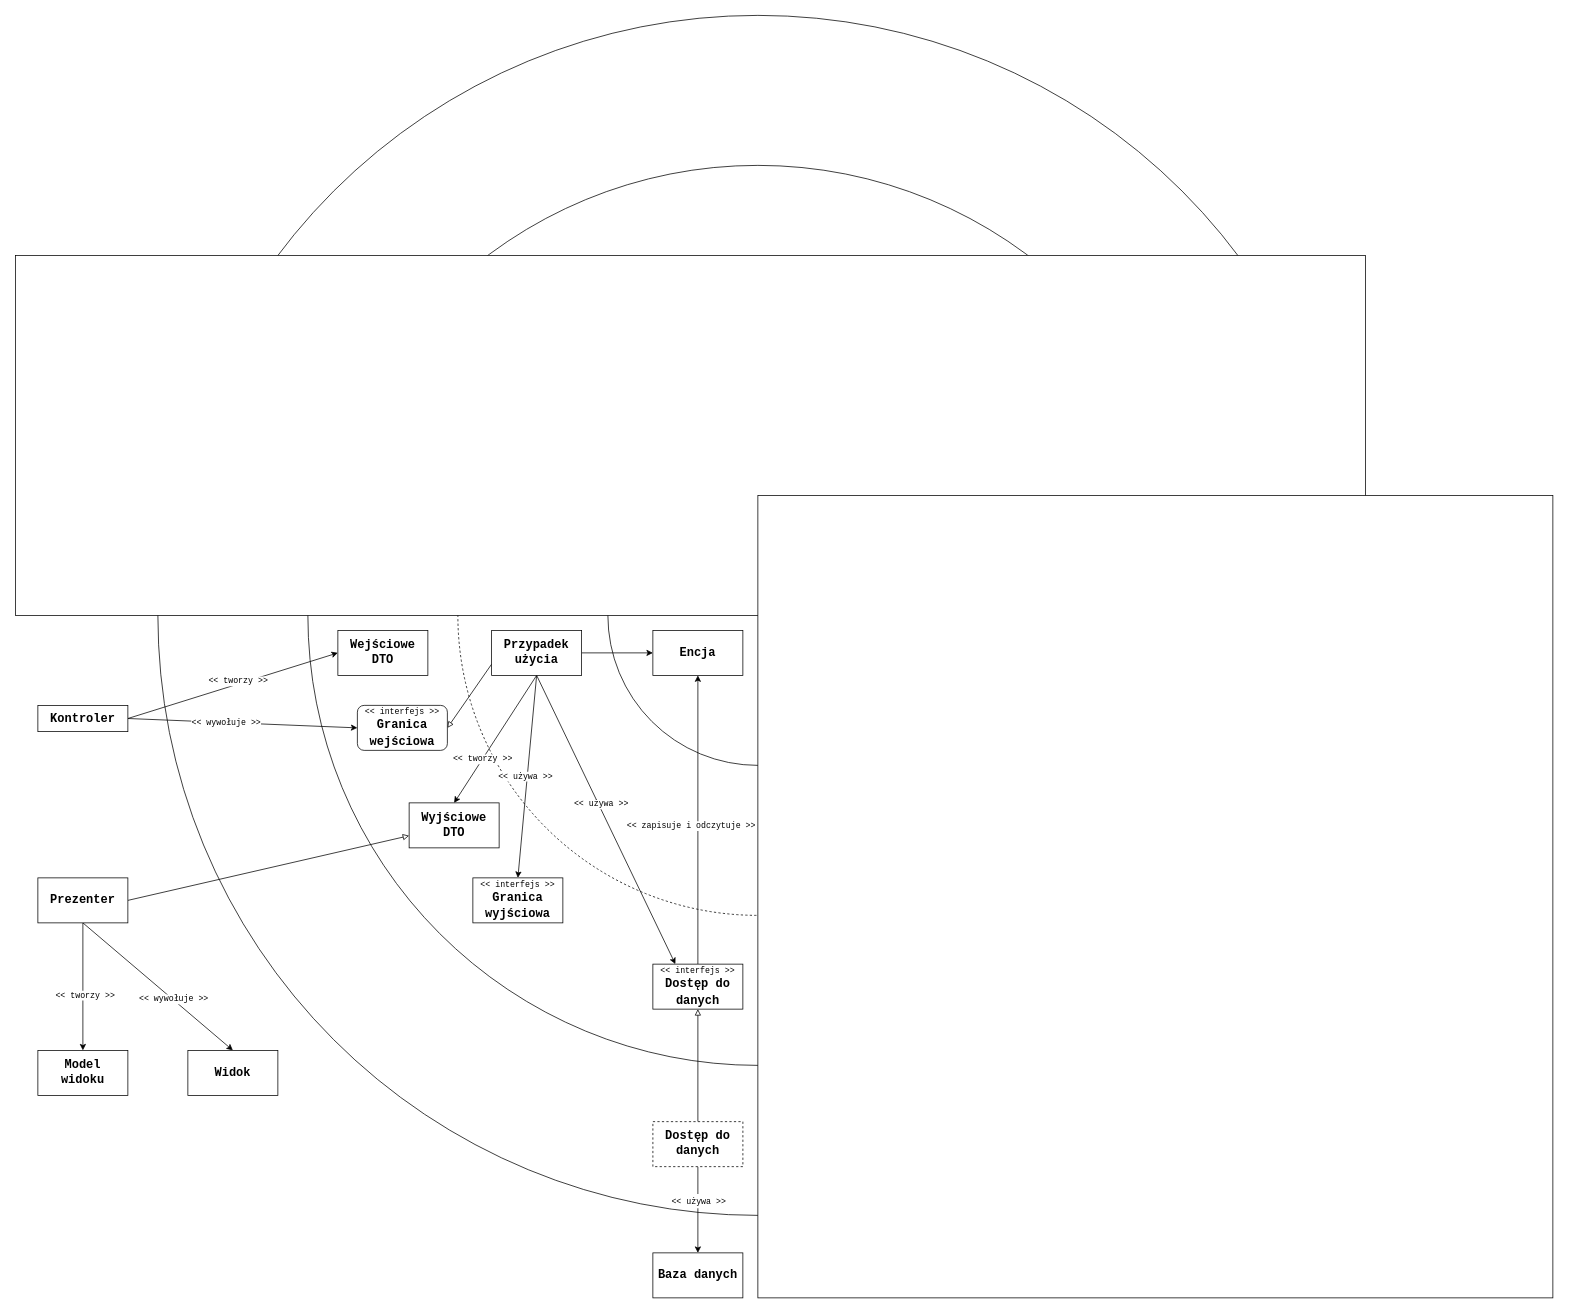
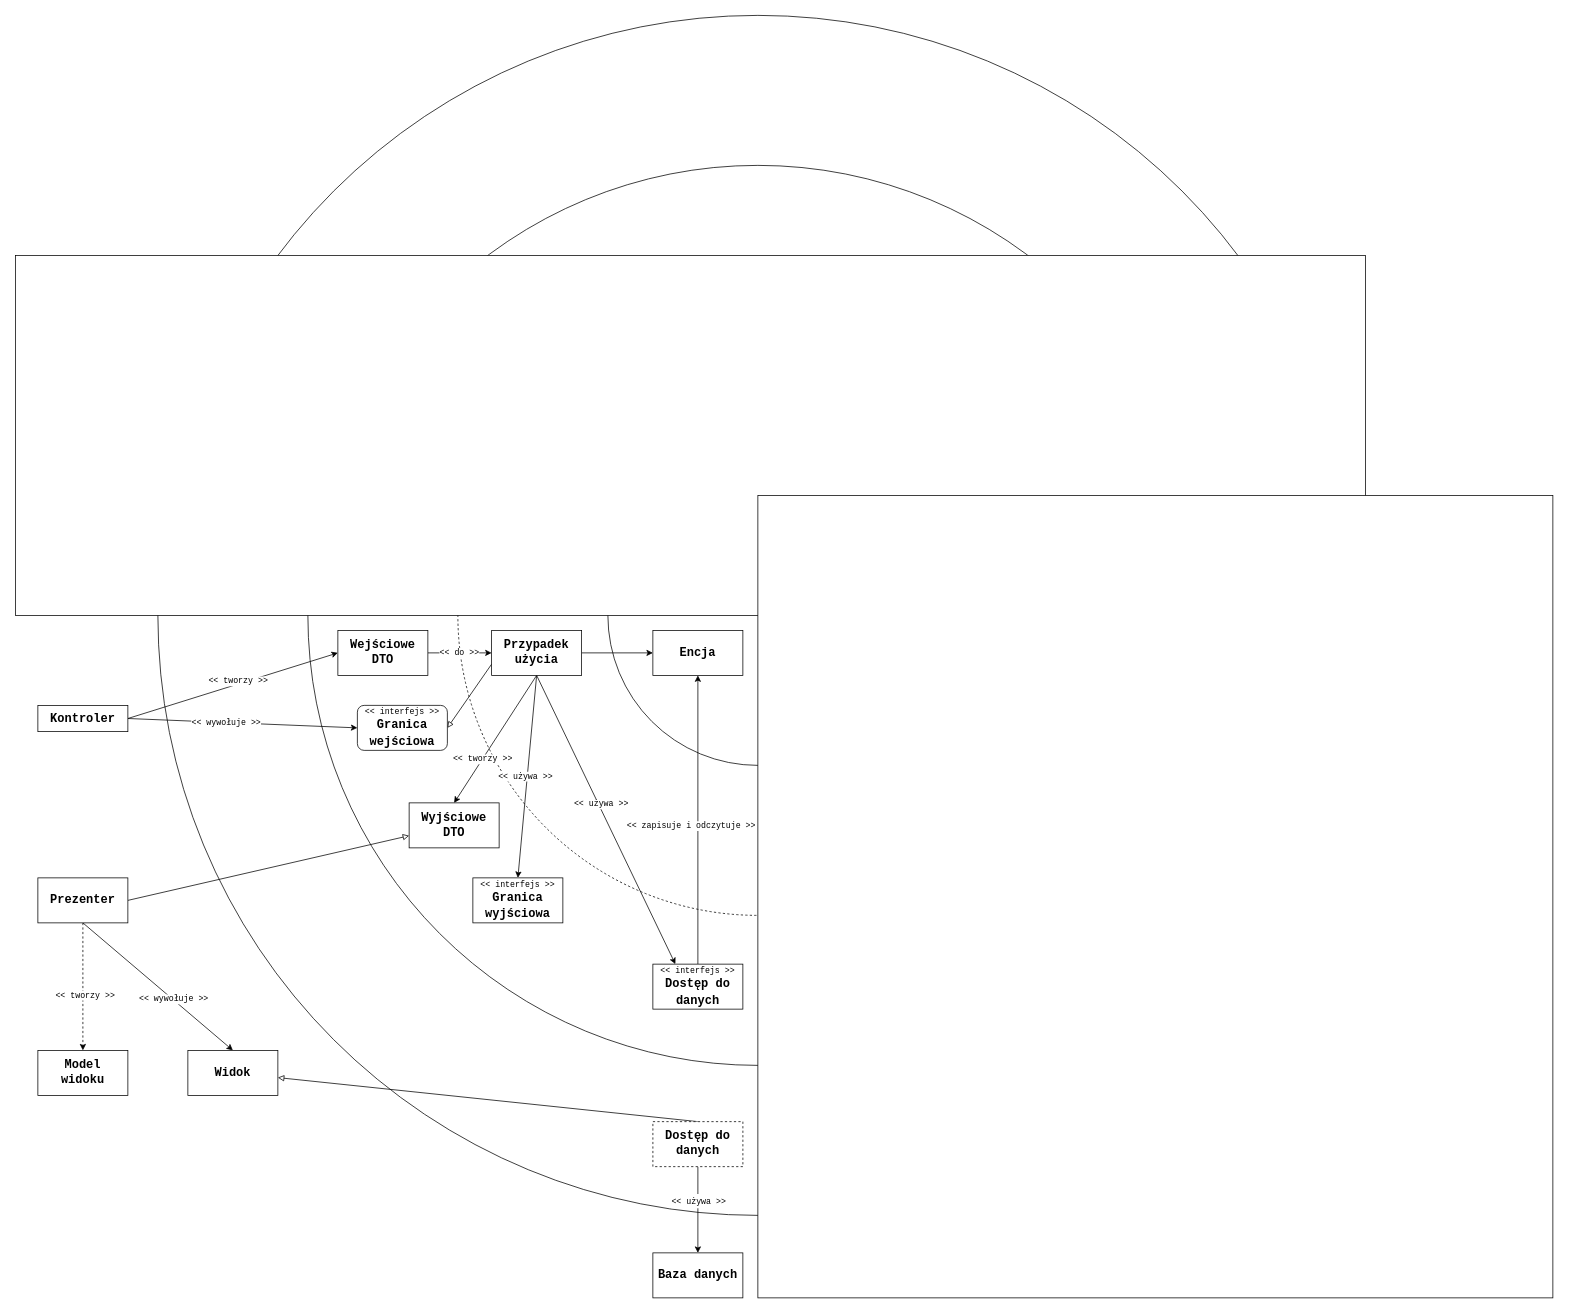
  <mxCell id="0" />
  <mxCell id="1" parent="0" />
  <mxCell id="2" value="" style="ellipse;whiteSpace=wrap;html=1;" parent="1" vertex="1"><mxGeometry x="210" y="20" width="1600" height="1600" as="geometry" /></mxCell>
  <mxCell id="3" value="" style="ellipse;whiteSpace=wrap;html=1;" parent="1" vertex="1"><mxGeometry x="410" y="220" width="1200" height="1200" as="geometry" /></mxCell>
  <mxCell id="4" value="" style="ellipse;whiteSpace=wrap;html=1;dashed=1;" parent="1" vertex="1"><mxGeometry x="610" y="420" width="800" height="800" as="geometry" /></mxCell>
  <mxCell id="5" value="" style="ellipse;whiteSpace=wrap;html=1;" parent="1" vertex="1"><mxGeometry x="810" y="620" width="400" height="400" as="geometry" /></mxCell>
  <mxCell id="6" value="" style="rounded=0;whiteSpace=wrap;html=1;" parent="1" vertex="1"><mxGeometry x="20" y="340" width="1800" height="480" as="geometry" /></mxCell>
  <mxCell id="7" value="" style="rounded=0;whiteSpace=wrap;html=1;" parent="1" vertex="1"><mxGeometry x="1010" width="1060" height="1070" as="geometry" y="660" /></mxCell>
  <mxCell id="8" value="&lt;font style=&quot;font-size: 16px&quot; face=&quot;Courier New&quot;&gt;Encja&lt;/font&gt;" style="rounded=0;whiteSpace=wrap;html=1;fontStyle=1" parent="1" vertex="1"><mxGeometry x="870" y="840" width="120" height="60" as="geometry" /></mxCell>
  <mxCell id="9" style="rounded=0;orthogonalLoop=1;jettySize=auto;html=1;exitX=0.5;exitY=1;exitDx=0;exitDy=0;entryX=0.5;entryY=0;entryDx=0;entryDy=0;fontFamily=Courier New;fontSize=16;" parent="1" source="17" target="23" edge="1"><mxGeometry relative="1" as="geometry"><mxPoint x="660" y="1140" as="targetPoint" /></mxGeometry></mxCell>
  <mxCell id="10" value="&amp;lt;&amp;lt; używa &amp;gt;&amp;gt;" style="edgeLabel;html=1;align=center;verticalAlign=middle;resizable=0;points=[];fontSize=11;fontFamily=Courier New;" parent="9" vertex="1" connectable="0"><mxGeometry x="-0.003" y="-3" relative="1" as="geometry"><mxPoint as="offset" /></mxGeometry></mxCell>
  <mxCell id="11" style="rounded=0;orthogonalLoop=1;jettySize=auto;html=1;exitX=0;exitY=0.75;exitDx=0;exitDy=0;entryX=1;entryY=0.5;entryDx=0;entryDy=0;fontFamily=Courier New;fontSize=16;endArrow=block;endFill=0;" parent="1" source="17" target="21" edge="1"><mxGeometry relative="1" as="geometry" /></mxCell>
  <mxCell id="12" style="edgeStyle=orthogonalEdgeStyle;rounded=0;orthogonalLoop=1;jettySize=auto;html=1;exitX=1;exitY=0.5;exitDx=0;exitDy=0;entryX=0;entryY=0.5;entryDx=0;entryDy=0;fontFamily=Courier New;fontSize=16;" parent="1" source="17" target="8" edge="1"><mxGeometry relative="1" as="geometry" /></mxCell>
  <mxCell id="13" style="edgeStyle=none;rounded=0;orthogonalLoop=1;jettySize=auto;html=1;exitX=0.5;exitY=1;exitDx=0;exitDy=0;entryX=0.5;entryY=0;entryDx=0;entryDy=0;fontFamily=Courier New;fontSize=11;endArrow=classic;endFill=1;" parent="1" source="17" target="22" edge="1"><mxGeometry relative="1" as="geometry" /></mxCell>
  <mxCell id="14" value="&amp;lt;&amp;lt; tworzy &amp;gt;&amp;gt;" style="edgeLabel;html=1;align=center;verticalAlign=middle;resizable=0;points=[];fontSize=11;fontFamily=Courier New;" parent="13" vertex="1" connectable="0"><mxGeometry x="0.315" relative="1" as="geometry"><mxPoint as="offset" /></mxGeometry></mxCell>
  <mxCell id="15" style="edgeStyle=none;rounded=0;orthogonalLoop=1;jettySize=auto;html=1;exitX=0.5;exitY=1;exitDx=0;exitDy=0;entryX=0.25;entryY=0;entryDx=0;entryDy=0;fontFamily=Courier New;fontSize=11;endArrow=classic;endFill=1;" parent="1" source="17" target="26" edge="1"><mxGeometry relative="1" as="geometry" /></mxCell>
  <mxCell id="16" value="&amp;lt;&amp;lt; używa &amp;gt;&amp;gt;" style="edgeLabel;html=1;align=center;verticalAlign=middle;resizable=0;points=[];fontSize=11;fontFamily=Courier New;" parent="15" vertex="1" connectable="0"><mxGeometry x="-0.206" y="2" relative="1" as="geometry"><mxPoint x="10" y="19" as="offset" /></mxGeometry></mxCell>
  <mxCell id="17" value="&lt;font style=&quot;font-size: 16px&quot; face=&quot;Courier New&quot;&gt;Przypadek użycia&lt;/font&gt;" style="rounded=0;whiteSpace=wrap;html=1;fontStyle=1" parent="1" vertex="1"><mxGeometry x="655" y="840" width="120" height="60" as="geometry" /></mxCell>
+ <mxCell id="18" style="edgeStyle=orthogonalEdgeStyle;rounded=0;orthogonalLoop=1;jettySize=auto;html=1;exitX=1;exitY=0.5;exitDx=0;exitDy=0;entryX=0;entryY=0.5;entryDx=0;entryDy=0;fontFamily=Courier New;fontSize=16;" parent="1" source="20" target="17" edge="1"><mxGeometry relative="1" as="geometry" /></mxCell>
+ <mxCell id="19" value="&amp;lt;&amp;lt; do &amp;gt;&amp;gt;" style="edgeLabel;html=1;align=center;verticalAlign=middle;resizable=0;points=[];fontSize=11;fontFamily=Courier New;" parent="18" vertex="1" connectable="0"><mxGeometry x="-0.271" y="1" relative="1" as="geometry"><mxPoint x="10" as="offset" /></mxGeometry></mxCell>
  <mxCell id="20" value="&lt;font style=&quot;font-size: 16px&quot; face=&quot;Courier New&quot;&gt;Wejściowe DTO&lt;br&gt;&lt;/font&gt;" style="rounded=0;whiteSpace=wrap;html=1;fontStyle=1" parent="1" vertex="1"><mxGeometry x="450" y="840" width="120" height="60" as="geometry" /></mxCell>
  <mxCell id="21" value="&lt;div style=&quot;font-size: 11px&quot;&gt;&lt;font style=&quot;font-size: 11px&quot; face=&quot;Courier New&quot;&gt;&lt;span style=&quot;font-weight: normal&quot;&gt;&amp;lt;&amp;lt; interfejs &amp;gt;&amp;gt;&lt;/span&gt;&lt;br&gt;&lt;/font&gt;&lt;/div&gt;&lt;div style=&quot;font-size: 16px&quot;&gt;&lt;font style=&quot;font-size: 16px&quot; face=&quot;Courier New&quot;&gt;Granica&lt;br&gt;&lt;/font&gt;&lt;/div&gt;&lt;div style=&quot;font-size: 16px&quot;&gt;&lt;font style=&quot;font-size: 16px&quot; face=&quot;Courier New&quot;&gt;wejściowa &lt;/font&gt;&lt;/div&gt;" style="whiteSpace=wrap;html=1;fontStyle=1;rounded=1;" parent="1" vertex="1"><mxGeometry x="476" y="940" width="120" height="60" as="geometry" /></mxCell>
  <mxCell id="22" value="&lt;font style=&quot;font-size: 16px&quot; face=&quot;Courier New&quot;&gt;Wyjściowe DTO&lt;br&gt;&lt;/font&gt;" style="rounded=0;whiteSpace=wrap;html=1;fontStyle=1" parent="1" vertex="1"><mxGeometry x="545" y="1070" width="120" height="60" as="geometry" /></mxCell>
  <mxCell id="23" value="&lt;div style=&quot;font-size: 11px&quot;&gt;&lt;font style=&quot;font-size: 11px&quot; face=&quot;Courier New&quot;&gt;&lt;span style=&quot;font-weight: normal&quot;&gt;&amp;lt;&amp;lt; interfejs &amp;gt;&amp;gt;&lt;/span&gt;&lt;br&gt;&lt;/font&gt;&lt;/div&gt;&lt;div style=&quot;font-size: 16px&quot;&gt;&lt;font style=&quot;font-size: 16px&quot; face=&quot;Courier New&quot;&gt;Granica&lt;br&gt;&lt;/font&gt;&lt;/div&gt;&lt;div style=&quot;font-size: 16px&quot;&gt;&lt;font style=&quot;font-size: 16px&quot; face=&quot;Courier New&quot;&gt;wyjściowa &lt;/font&gt;&lt;/div&gt;" style="rounded=0;whiteSpace=wrap;html=1;fontStyle=1" parent="1" vertex="1"><mxGeometry x="630" y="1170" width="120" height="60" as="geometry" /></mxCell>
  <mxCell id="24" style="edgeStyle=none;rounded=0;orthogonalLoop=1;jettySize=auto;html=1;exitX=0.5;exitY=0;exitDx=0;exitDy=0;fontFamily=Courier New;fontSize=16;endArrow=classic;endFill=1;" parent="1" source="26" target="8" edge="1"><mxGeometry relative="1" as="geometry" /></mxCell>
  <mxCell id="25" value="&amp;lt;&amp;lt; zapisuje i odczytuje &amp;gt;&amp;gt;" style="edgeLabel;html=1;align=center;verticalAlign=middle;resizable=0;points=[];fontSize=11;fontFamily=Courier New;" parent="24" vertex="1" connectable="0"><mxGeometry x="-0.044" y="-1" relative="1" as="geometry"><mxPoint x="-11" y="-1" as="offset" /></mxGeometry></mxCell>
  <mxCell id="26" value="&lt;div style=&quot;font-size: 11px&quot;&gt;&lt;font style=&quot;font-size: 11px&quot; face=&quot;Courier New&quot;&gt;&lt;span style=&quot;font-weight: normal&quot;&gt;&amp;lt;&amp;lt; interfejs &amp;gt;&amp;gt;&lt;/span&gt;&lt;br&gt;&lt;/font&gt;&lt;/div&gt;&lt;div style=&quot;font-size: 16px&quot;&gt;&lt;font style=&quot;font-size: 16px&quot; face=&quot;Courier New&quot;&gt;Dostęp do danych&lt;/font&gt;&lt;/div&gt;" style="rounded=0;whiteSpace=wrap;html=1;fontStyle=1" parent="1" vertex="1"><mxGeometry x="870" y="1285" width="120" height="60" as="geometry" /></mxCell>
- <mxCell id="27" style="edgeStyle=none;rounded=0;orthogonalLoop=1;jettySize=auto;html=1;exitX=0.5;exitY=0;exitDx=0;exitDy=0;entryX=0.5;entryY=1;entryDx=0;entryDy=0;fontFamily=Courier New;fontSize=11;endArrow=block;endFill=0;" parent="1" source="30" target="26" edge="1"><mxGeometry relative="1" as="geometry" /></mxCell>
+ <mxCell id="27" style="edgeStyle=none;rounded=0;orthogonalLoop=1;jettySize=auto;html=1;exitX=0.5;exitY=0;exitDx=0;exitDy=0;fontFamily=Courier New;fontSize=11;endArrow=block;endFill=0;" parent="1" source="30" target="44" edge="1"><mxGeometry relative="1" as="geometry" /></mxCell>
  <mxCell id="28" style="edgeStyle=none;rounded=0;orthogonalLoop=1;jettySize=auto;html=1;exitX=0.5;exitY=1;exitDx=0;exitDy=0;fontFamily=Courier New;fontSize=16;endArrow=classic;endFill=1;" parent="1" source="30" target="31" edge="1"><mxGeometry relative="1" as="geometry" /></mxCell>
  <mxCell id="29" value="&lt;font style=&quot;font-size: 11px&quot;&gt;&amp;lt;&amp;lt; używa &amp;gt;&amp;gt;&lt;/font&gt;" style="edgeLabel;html=1;align=center;verticalAlign=middle;resizable=0;points=[];fontSize=16;fontFamily=Courier New;" parent="28" vertex="1" connectable="0"><mxGeometry x="-0.374" y="-2" relative="1" as="geometry"><mxPoint x="2" y="9" as="offset" /></mxGeometry></mxCell>
  <mxCell id="30" value="&lt;font style=&quot;font-size: 16px&quot; face=&quot;Courier New&quot;&gt;Dostęp do danych&lt;/font&gt;" style="rounded=0;whiteSpace=wrap;html=1;fontStyle=1;dashed=1;" parent="1" vertex="1"><mxGeometry x="870" y="1495" width="120" height="60" as="geometry" /></mxCell>
  <mxCell id="31" value="&lt;font style=&quot;font-size: 16px&quot; face=&quot;Courier New&quot;&gt;Baza danych&lt;br&gt;&lt;/font&gt;" style="rounded=0;whiteSpace=wrap;html=1;fontStyle=1" parent="1" vertex="1"><mxGeometry x="870" y="1670" width="120" height="60" as="geometry" /></mxCell>
  <mxCell id="32" style="edgeStyle=none;rounded=0;orthogonalLoop=1;jettySize=auto;html=1;exitX=1;exitY=0.5;exitDx=0;exitDy=0;entryX=0;entryY=0.5;entryDx=0;entryDy=0;fontFamily=Courier New;fontSize=11;endArrow=classic;endFill=1;" parent="1" source="36" target="21" edge="1"><mxGeometry relative="1" as="geometry" /></mxCell>
  <mxCell id="33" value="&amp;lt;&amp;lt; wywołuje &amp;gt;&amp;gt;" style="edgeLabel;html=1;align=center;verticalAlign=middle;resizable=0;points=[];fontSize=11;fontFamily=Courier New;" parent="32" vertex="1" connectable="0"><mxGeometry x="-0.144" y="-3" relative="1" as="geometry"><mxPoint y="-3" as="offset" /></mxGeometry></mxCell>
  <mxCell id="34" style="edgeStyle=none;rounded=0;orthogonalLoop=1;jettySize=auto;html=1;exitX=1;exitY=0.5;exitDx=0;exitDy=0;entryX=0;entryY=0.5;entryDx=0;entryDy=0;fontFamily=Courier New;fontSize=11;endArrow=classic;endFill=1;" parent="1" source="36" target="20" edge="1"><mxGeometry relative="1" as="geometry" /></mxCell>
  <mxCell id="35" value="&amp;lt;&amp;lt; tworzy &amp;gt;&amp;gt;" style="edgeLabel;html=1;align=center;verticalAlign=middle;resizable=0;points=[];fontSize=11;fontFamily=Courier New;" parent="34" vertex="1" connectable="0"><mxGeometry x="0.137" y="1" relative="1" as="geometry"><mxPoint x="-13" y="1" as="offset" /></mxGeometry></mxCell>
  <mxCell id="36" value="&lt;font style=&quot;font-size: 16px&quot; face=&quot;Courier New&quot;&gt;Kontroler&lt;/font&gt;" style="rounded=0;whiteSpace=wrap;html=1;fontStyle=1" parent="1" vertex="1"><mxGeometry x="50" y="940" width="120" height="35" as="geometry" /></mxCell>
  <mxCell id="37" style="edgeStyle=none;rounded=0;orthogonalLoop=1;jettySize=auto;html=1;exitX=1;exitY=0.5;exitDx=0;exitDy=0;fontFamily=Courier New;fontSize=11;endArrow=block;endFill=0;" parent="1" source="42" target="22" edge="1"><mxGeometry relative="1" as="geometry" /></mxCell>
- <mxCell id="38" style="edgeStyle=none;rounded=0;orthogonalLoop=1;jettySize=auto;html=1;exitX=0.5;exitY=1;exitDx=0;exitDy=0;entryX=0.5;entryY=0;entryDx=0;entryDy=0;fontFamily=Courier New;fontSize=11;endArrow=classic;endFill=1;" parent="1" source="42" target="43" edge="1"><mxGeometry relative="1" as="geometry" /></mxCell>
+ <mxCell id="38" style="edgeStyle=none;rounded=0;orthogonalLoop=1;jettySize=auto;html=1;exitX=0.5;exitY=1;exitDx=0;exitDy=0;entryX=0.5;entryY=0;entryDx=0;entryDy=0;fontFamily=Courier New;fontSize=11;endArrow=classic;endFill=1;dashed=1;" parent="1" source="42" target="43" edge="1"><mxGeometry relative="1" as="geometry" /></mxCell>
  <mxCell id="39" value="&amp;lt;&amp;lt; tworzy &amp;gt;&amp;gt;" style="edgeLabel;html=1;align=center;verticalAlign=middle;resizable=0;points=[];fontSize=11;fontFamily=Courier New;" parent="38" vertex="1" connectable="0"><mxGeometry x="0.129" y="2" relative="1" as="geometry"><mxPoint as="offset" /></mxGeometry></mxCell>
  <mxCell id="40" style="edgeStyle=none;rounded=0;orthogonalLoop=1;jettySize=auto;html=1;exitX=0.5;exitY=1;exitDx=0;exitDy=0;entryX=0.5;entryY=0;entryDx=0;entryDy=0;fontFamily=Courier New;fontSize=11;endArrow=classic;endFill=1;" parent="1" source="42" target="44" edge="1"><mxGeometry relative="1" as="geometry" /></mxCell>
  <mxCell id="41" value="&amp;lt;&amp;lt; wywołuje &amp;gt;&amp;gt;" style="edgeLabel;html=1;align=center;verticalAlign=middle;resizable=0;points=[];fontSize=11;fontFamily=Courier New;" parent="40" vertex="1" connectable="0"><mxGeometry x="-0.051" y="-4" relative="1" as="geometry"><mxPoint x="28" y="17" as="offset" /></mxGeometry></mxCell>
  <mxCell id="42" value="&lt;font style=&quot;font-size: 16px&quot; face=&quot;Courier New&quot;&gt;Prezenter&lt;/font&gt;" style="rounded=0;whiteSpace=wrap;html=1;fontStyle=1" parent="1" vertex="1"><mxGeometry x="50" y="1170" width="120" height="60" as="geometry" /></mxCell>
  <mxCell id="43" value="&lt;div&gt;&lt;font style=&quot;font-size: 16px&quot; face=&quot;Courier New&quot;&gt;Model&lt;/font&gt;&lt;/div&gt;&lt;div&gt;&lt;font style=&quot;font-size: 16px&quot; face=&quot;Courier New&quot;&gt;widoku&lt;/font&gt;&lt;/div&gt;" style="rounded=0;whiteSpace=wrap;html=1;fontStyle=1" parent="1" vertex="1"><mxGeometry x="50" y="1400" width="120" height="60" as="geometry" /></mxCell>
  <mxCell id="44" value="&lt;font style=&quot;font-size: 16px&quot; face=&quot;Courier New&quot;&gt;Widok&lt;/font&gt;" style="rounded=0;whiteSpace=wrap;html=1;fontStyle=1" parent="1" vertex="1"><mxGeometry x="250" y="1400" width="120" height="60" as="geometry" /></mxCell>
